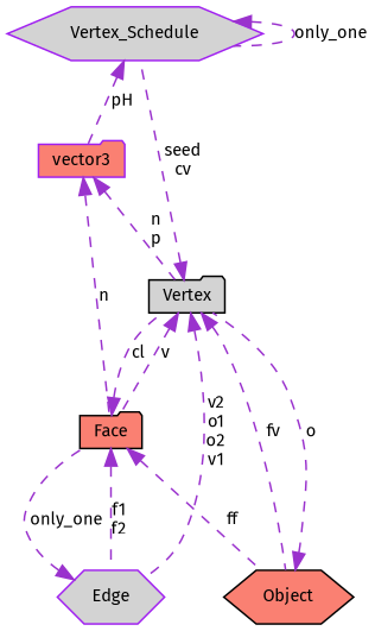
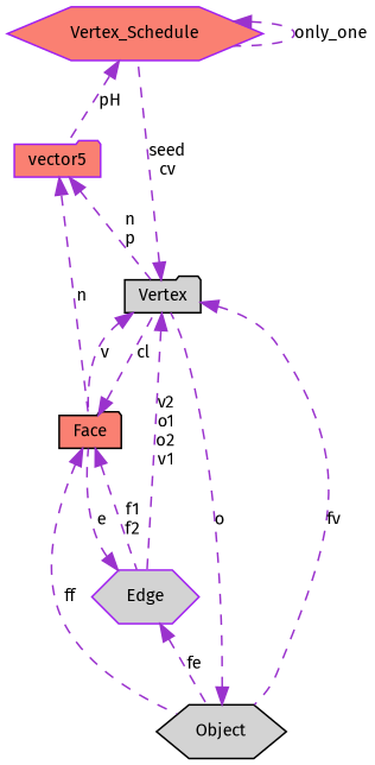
  digraph {
    fontname="Fira Sans"
    node [color=purple fillcolor=salmon fontname="Fira Sans" fontsize=10 shape=hexagon style=filled]
    edge [color=darkorchid3 dir=back fontname="Fira Sans" fontsize=10 labelfontname="FreeSans.ttf" labelfontsize=10 style=dashed]
-   n1 [fillcolor=lightgrey fontcolor=black height=0.2 label=Vertex_Schedule width=0.4]
-   n2 [height=0.2 label=vector3 shape=folder width=0.4]
+   n1 [fontcolor=black height=0.2 label=Vertex_Schedule width=0.4]
+   n2 [height=0.2 label=vector5 shape=folder width=0.4]
    n3 [color=black fillcolor=lightgrey height=0.2 label=Vertex shape=folder width=0.4]
    n4 [color=black height=0.2 label=Face shape=folder width=0.4]
    n5 [fillcolor=lightgrey height=0.2 label="Edge" width=0.4]
-   n6 [color=black height=0.2 label=Object width=0.4]
+   n6 [color=black fillcolor=lightgrey height=0.2 label=Object width=0.4]
    n1 -> n1 [label=only_one]
    n1 -> n2 [label=pH]
    n2 -> n3 [label="n\np"]
    n2 -> n4 [label=n]
    n3 -> n1 [label="seed\ncv"]
    n3 -> n4 [label=v]
    n3 -> n5 [label="v2\no1\no2\nv1"]
    n3 -> n6 [label=fv]
    n4 -> n3 [label=cl]
    n4 -> n5 [label="f1\nf2"]
    n4 -> n6 [label=ff]
-   n5 -> n4 [label=only_one]
+   n5 -> n4 [label=e]
+   n5 -> n6 [label=fe]
    n6 -> n3 [label=o]
  }
